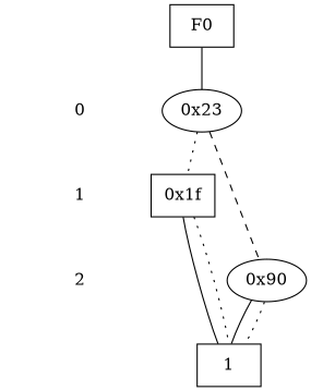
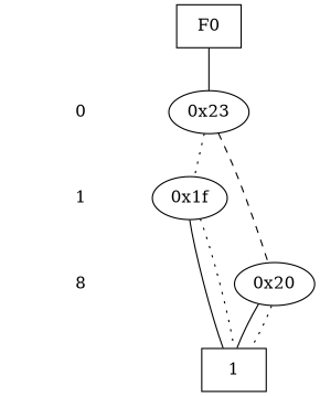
  digraph {
    node [shape=plaintext]
    edge [dir=none style=invis]
    "CONST NODES" [style=invis]
    " 0 "
    " 1 "
-   " 2 "
+   " 2 " [label=8]
    F0 [shape=box]
    "0x23" [shape=""]
-   "0x1f" [shape=box]
-   "0x20" [label="0x90" shape=""]
+   "0x1f" [shape=""]
+   "0x20" [shape=""]
    n9 [label=1 shape=box]
    subgraph sub_1 {
      "CONST NODES"
      " 0 "
      " 1 "
      " 2 "
    }
    subgraph sub_2 {
      rank=same
      F0
    }
    subgraph sub_3 {
      rank=same
      " 0 "
      "0x23"
    }
    subgraph sub_4 {
      rank=same
      " 1 "
      "0x1f"
    }
    subgraph sub_5 {
      rank=same
      " 2 "
      "0x20"
    }
    subgraph sub_6 {
      rank=same
      "CONST NODES"
      subgraph sub_7 {
        rank=same
        n9
      }
    }
    " 0 " -> " 1 "
    " 1 " -> " 2 "
    " 2 " -> "CONST NODES"
    F0 -> "0x23" [style=solid]
    "0x23" -> "0x1f" [style=dotted]
    "0x23" -> "0x20" [style=dashed]
    "0x1f" -> n9 [style=""]
    "0x1f" -> n9 [style=dotted]
    "0x20" -> n9 [style=""]
    "0x20" -> n9 [style=dotted]
  }
